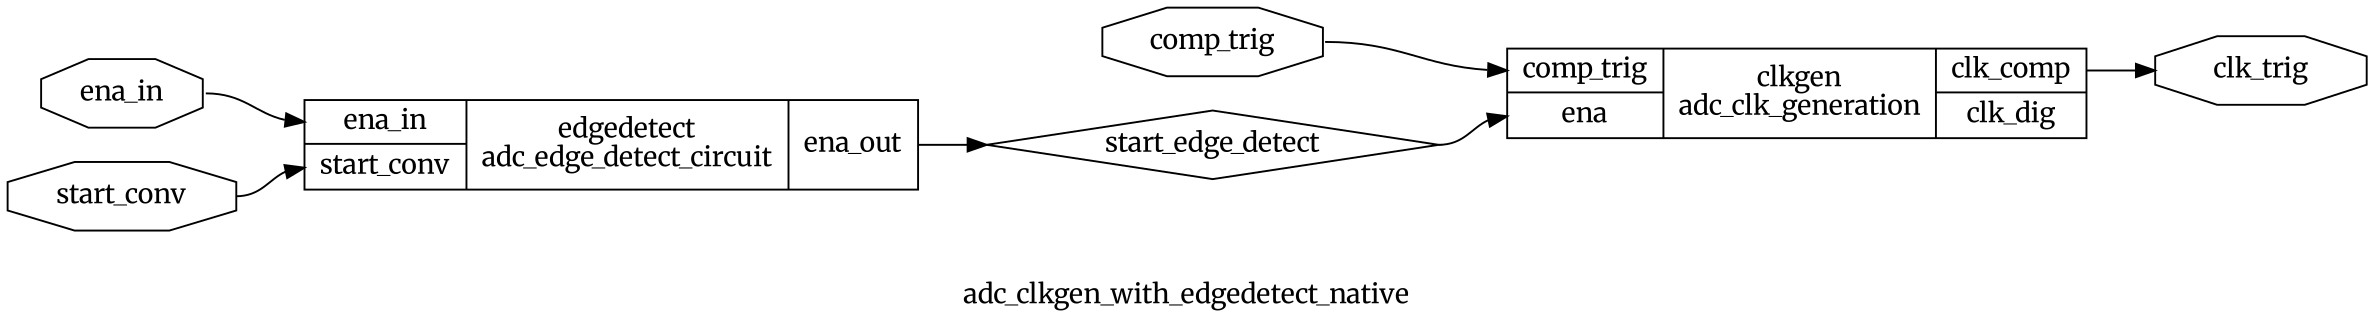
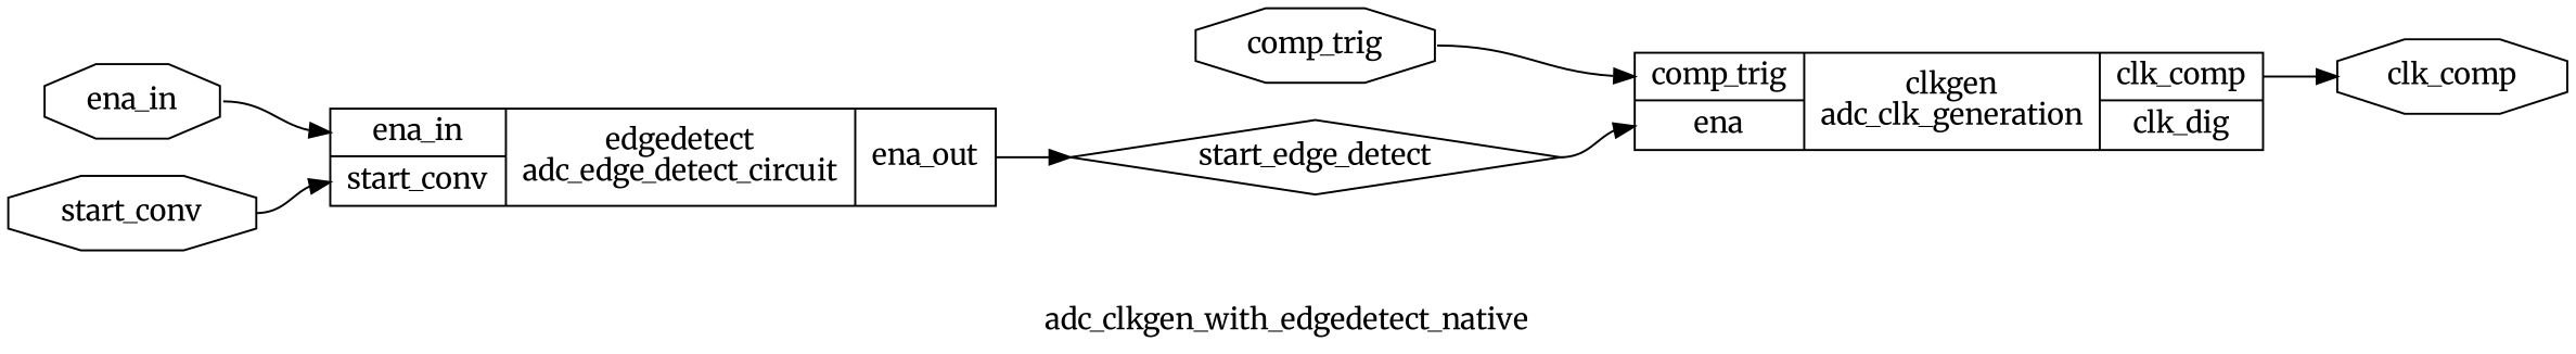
  digraph {
    fontname=Merriweather
    label=adc_clkgen_with_edgedetect_native
    rankdir=LR
    remincross=true
    node [color=black fontcolor=black fontname=Merriweather shape=octagon]
    edge [color=black fontname=Merriweather headport=w tailport=e]
    n1 [label=start_edge_detect shape=diamond]
    n2 [label="{{<p4> comp_trig|<p7> ena}|clkgen\nadc_clk_generation|{<p2> clk_comp|<p3> clk_dig}}" shape=record color="" fontcolor=""]
-   n3 [label=clk_trig]
+   n3 [label=clk_comp]
    n4 [label=comp_trig]
    n5 [label=start_conv]
    n6 [label="{{<p6> ena_in|<p5> start_conv}|edgedetect\nadc_edge_detect_circuit|{<p9> ena_out}}" shape=record color="" fontcolor=""]
    n7 [label=ena_in]
    n1 -> n2 [headport="p7:w"]
    n2 -> n3 [tailport="p2:e"]
    n4 -> n2 [headport="p4:w"]
    n5 -> n6 [headport="p5:w"]
    n6 -> n1 [tailport="p9:e"]
    n7 -> n6 [headport="p6:w"]
  }
